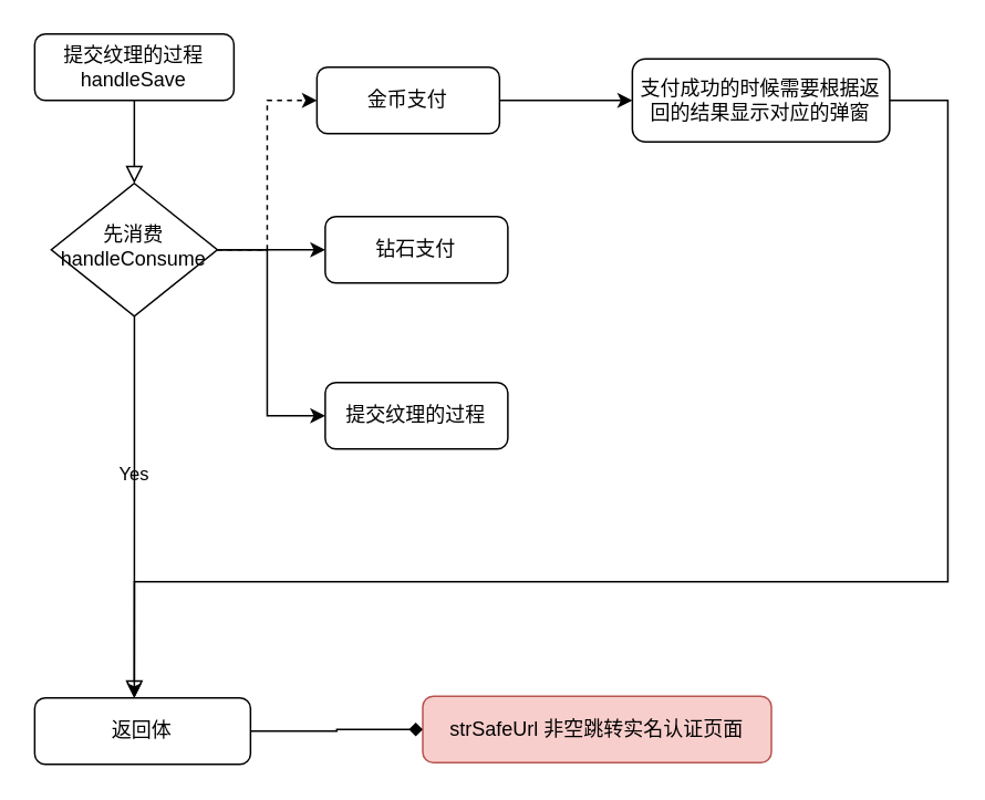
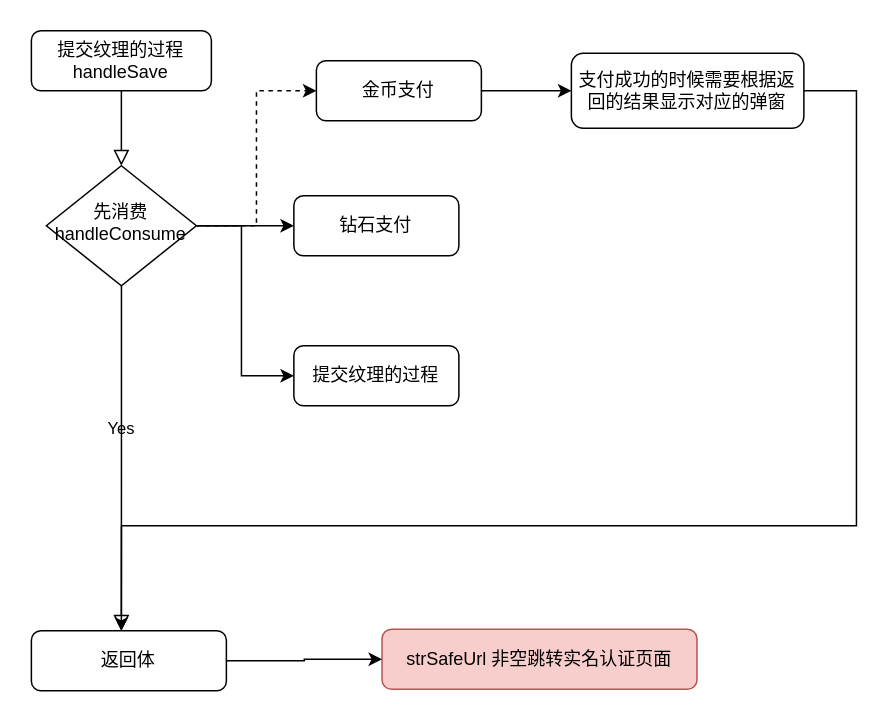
  <mxCell id="0" />
  <mxCell id="1" parent="0" />
  <mxCell id="2" value="" style="rounded=0;html=1;jettySize=auto;orthogonalLoop=1;fontSize=11;endArrow=block;endFill=0;endSize=8;strokeWidth=1;shadow=0;labelBackgroundColor=none;edgeStyle=orthogonalEdgeStyle;arcSize=16;" edge="1" parent="1" source="3" target="8"><mxGeometry relative="1" as="geometry" /></mxCell>
  <mxCell id="3" value="提交纹理的过程&lt;br&gt;handleSave" style="rounded=1;whiteSpace=wrap;html=1;fontSize=12;glass=0;strokeWidth=1;shadow=0;arcSize=16;" vertex="1" parent="1"><mxGeometry x="20.25" y="20" width="120" height="40" as="geometry" /></mxCell>
  <mxCell id="4" value="Yes" style="rounded=0;html=1;jettySize=auto;orthogonalLoop=1;fontSize=11;endArrow=block;endFill=0;endSize=8;strokeWidth=1;shadow=0;labelBackgroundColor=none;edgeStyle=orthogonalEdgeStyle;arcSize=16;" edge="1" parent="1" source="8"><mxGeometry y="20" relative="1" as="geometry"><mxPoint as="offset" /><mxPoint x="80.25" y="420" as="targetPoint" /></mxGeometry></mxCell>
  <mxCell id="5" style="edgeStyle=orthogonalEdgeStyle;rounded=0;orthogonalLoop=1;jettySize=auto;html=1;entryX=0;entryY=0.5;entryDx=0;entryDy=0;dashed=1;" edge="1" parent="1" source="8" target="10"><mxGeometry relative="1" as="geometry" /></mxCell>
  <mxCell id="6" style="edgeStyle=orthogonalEdgeStyle;rounded=0;orthogonalLoop=1;jettySize=auto;html=1;" edge="1" parent="1" source="8" target="12"><mxGeometry relative="1" as="geometry" /></mxCell>
  <mxCell id="7" style="edgeStyle=orthogonalEdgeStyle;rounded=0;orthogonalLoop=1;jettySize=auto;html=1;entryX=0;entryY=0.5;entryDx=0;entryDy=0;" edge="1" parent="1" source="8" target="13"><mxGeometry relative="1" as="geometry"><Array as="points"><mxPoint x="160.25" y="150" /><mxPoint x="160.25" y="250" /></Array></mxGeometry></mxCell>
  <mxCell id="8" value="先消费&lt;br&gt;handleConsume" style="rhombus;whiteSpace=wrap;html=1;shadow=0;fontFamily=Helvetica;fontSize=12;align=center;strokeWidth=1;spacing=6;spacingTop=-4;arcSize=16;" vertex="1" parent="1"><mxGeometry x="30.25" y="110" width="100" height="80" as="geometry" /></mxCell>
  <mxCell id="9" style="edgeStyle=orthogonalEdgeStyle;rounded=0;orthogonalLoop=1;jettySize=auto;html=1;entryX=0;entryY=0.5;entryDx=0;entryDy=0;" edge="1" parent="1" source="10" target="15"><mxGeometry relative="1" as="geometry" /></mxCell>
- <mxCell id="10" value="金币支付" style="rounded=1;whiteSpace=wrap;html=1;fontSize=12;glass=0;strokeWidth=1;shadow=0;arcSize=16;" vertex="1" parent="1"><mxGeometry x="190.25" y="40" width="110" height="40" as="geometry" /></mxCell>
+ <mxCell id="10" value="金币支付" style="rounded=1;whiteSpace=wrap;html=1;fontSize=12;glass=0;strokeWidth=1;shadow=0;arcSize=16;" vertex="1" parent="1"><mxGeometry x="210.25" y="40" width="110" height="40" as="geometry" /></mxCell>
  <mxCell id="11" value="strSafeUrl 非空跳转实名认证页面" style="rounded=1;whiteSpace=wrap;html=1;fontSize=12;glass=0;strokeWidth=1;shadow=0;arcSize=16;fillColor=#f8cecc;strokeColor=#b85450;" vertex="1" parent="1"><mxGeometry x="254" y="419" width="210" height="40" as="geometry" /></mxCell>
  <mxCell id="12" value="钻石支付" style="rounded=1;whiteSpace=wrap;html=1;fontSize=12;glass=0;strokeWidth=1;shadow=0;arcSize=16;" vertex="1" parent="1"><mxGeometry x="195.25" y="130" width="110" height="40" as="geometry" /></mxCell>
  <mxCell id="13" value="提交纹理的过程" style="rounded=1;whiteSpace=wrap;html=1;fontSize=12;glass=0;strokeWidth=1;shadow=0;arcSize=16;" vertex="1" parent="1"><mxGeometry x="195.25" y="230" width="110" height="40" as="geometry" /></mxCell>
  <mxCell id="14" style="edgeStyle=orthogonalEdgeStyle;rounded=0;orthogonalLoop=1;jettySize=auto;html=1;entryX=0.5;entryY=0;entryDx=0;entryDy=0;exitX=1;exitY=0.5;exitDx=0;exitDy=0;" edge="1" parent="1" source="15"><mxGeometry relative="1" as="geometry"><mxPoint x="80.25" y="420" as="targetPoint" /><Array as="points"><mxPoint x="570.25" y="60" /><mxPoint x="570.25" y="350" /><mxPoint x="80.25" y="350" /></Array></mxGeometry></mxCell>
  <mxCell id="15" value="支付成功的时候需要根据返回的结果显示对应的弹窗" style="whiteSpace=wrap;html=1;rounded=1;glass=0;strokeWidth=1;shadow=0;arcSize=16;" vertex="1" parent="1"><mxGeometry x="380.25" y="35" width="155" height="50" as="geometry" /></mxCell>
- <mxCell id="16" style="edgeStyle=orthogonalEdgeStyle;rounded=0;orthogonalLoop=1;jettySize=auto;html=1;entryX=0;entryY=0.5;entryDx=0;entryDy=0;endArrow=diamond;" edge="1" parent="1" source="17" target="11"><mxGeometry relative="1" as="geometry" /></mxCell>
+ <mxCell id="16" style="edgeStyle=orthogonalEdgeStyle;rounded=0;orthogonalLoop=1;jettySize=auto;html=1;entryX=0;entryY=0.5;entryDx=0;entryDy=0;" edge="1" parent="1" source="17" target="11"><mxGeometry relative="1" as="geometry" /></mxCell>
  <mxCell id="17" value="返回体" style="whiteSpace=wrap;html=1;rounded=1;glass=0;strokeWidth=1;shadow=0;arcSize=16;" vertex="1" parent="1"><mxGeometry x="20.25" y="420" width="130" height="40" as="geometry" /></mxCell>
